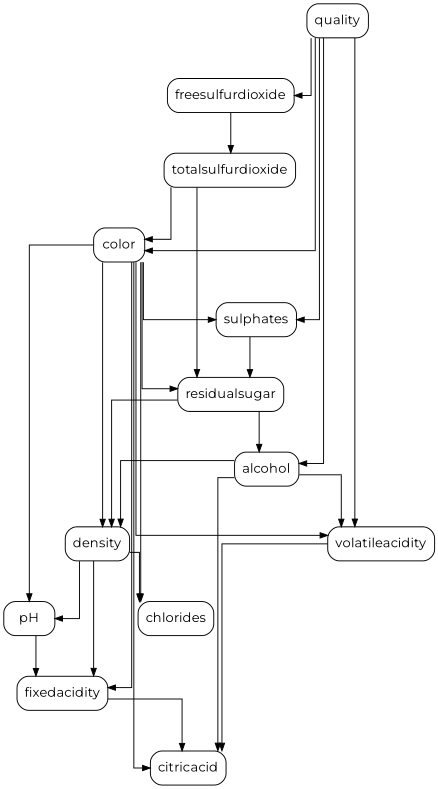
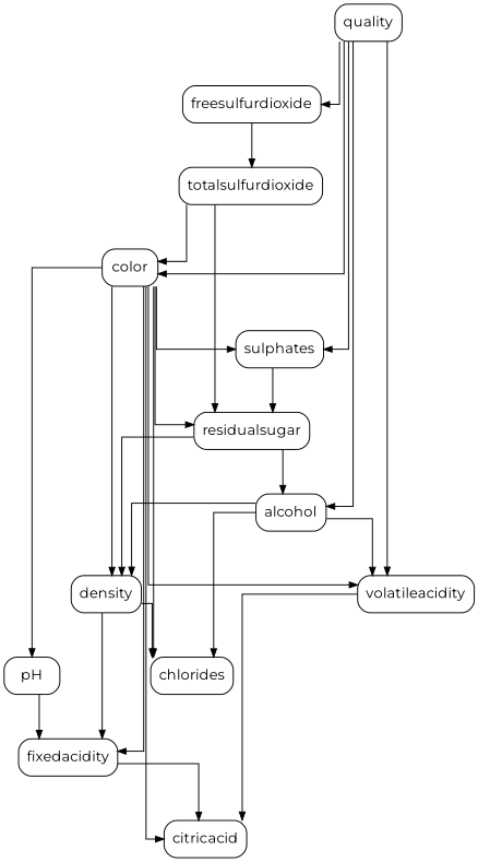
  digraph {
    fontname=Montserrat
    nodesep=0.4
    rankdir=TB
    ranksep=0.6
    splines=ortho
    node [fontname=Montserrat shape=box style=rounded]
    edge [arrowsize=0.8 fontname=Montserrat]
    color
    chlorides
    density
    volatileacidity
    fixedacidity
    sulphates
    pH
    residualsugar
    citricacid
    alcohol
    freesulfurdioxide
    totalsulfurdioxide
    quality
    color -> chlorides
    color -> density
    color -> volatileacidity
    color -> fixedacidity
    color -> sulphates
    color -> pH
    color -> residualsugar
    color -> citricacid
    density -> chlorides
    density -> fixedacidity
-   density -> pH
    volatileacidity -> citricacid
    fixedacidity -> citricacid
    sulphates -> residualsugar
    pH -> fixedacidity
    residualsugar -> density
    residualsugar -> alcohol
-   alcohol -> citricacid
+   alcohol -> chlorides
    alcohol -> density
    alcohol -> volatileacidity
    freesulfurdioxide -> totalsulfurdioxide
    totalsulfurdioxide -> color
    totalsulfurdioxide -> residualsugar
    quality -> color
    quality -> volatileacidity
    quality -> sulphates
    quality -> alcohol
    quality -> freesulfurdioxide
  }
